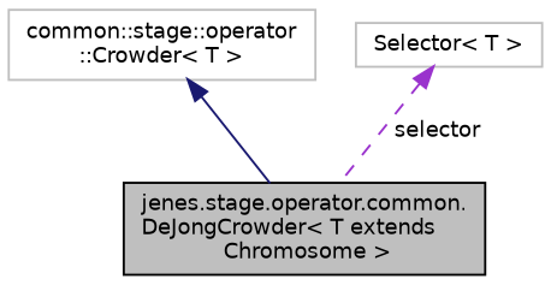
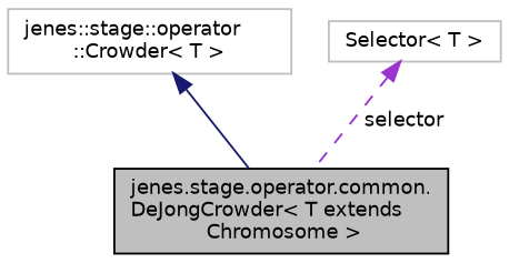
  digraph {
    node [color=grey75 fillcolor=white fontname=Helvetica fontsize=10 shape=record style=filled]
    edge [dir=back fontname=Helvetica fontsize=10 labelfontname=Helvetica labelfontsize=10]
    n1 [color=black fillcolor=grey75 fontcolor=black height=0.2 label="jenes.stage.operator.common.\lDeJongCrowder\< T extends\l Chromosome \>" width=0.4]
-   n2 [height=0.2 label="common::stage::operator\l::Crowder\< T \>" width=0.4]
+   n2 [height=0.2 label="jenes::stage::operator\l::Crowder\< T \>" width=0.4]
    n3 [height=0.2 label="Selector\< T \>" width=0.4]
    n2 -> n1 [color=midnightblue style=solid]
    n3 -> n1 [color=darkorchid3 label=" selector" style=dashed]
  }
